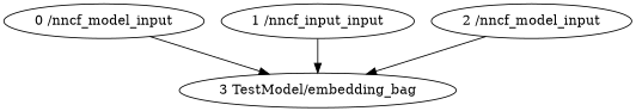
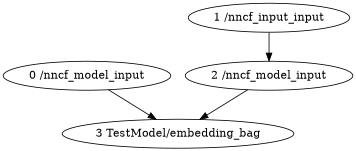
  strict digraph {
    node [type=nncf_model_input]
    "3 TestModel/embedding_bag" [scope=TestModel type=embedding_bag]
    "0 /nncf_model_input"
    n3 [label="1 /nncf_input_input"]
    "2 /nncf_model_input"
    "0 /nncf_model_input" -> "3 TestModel/embedding_bag"
-   n3 -> "3 TestModel/embedding_bag"
+   n3 -> "2 /nncf_model_input"
    "2 /nncf_model_input" -> "3 TestModel/embedding_bag"
  }
